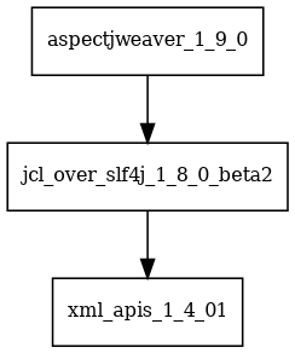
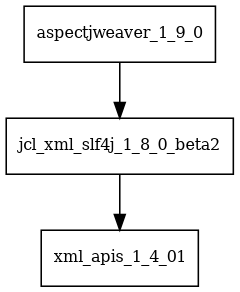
  digraph {
    node [fontsize=10.0 shape=box]
    aspectjweaver_1_9_0
-   jcl_over_slf4j_1_8_0_beta2
+   jcl_over_slf4j_1_8_0_beta2 [label=jcl_xml_slf4j_1_8_0_beta2]
    xml_apis_1_4_01
    aspectjweaver_1_9_0 -> jcl_over_slf4j_1_8_0_beta2
    jcl_over_slf4j_1_8_0_beta2 -> xml_apis_1_4_01
  }
